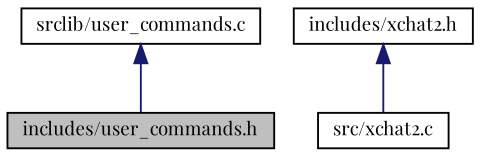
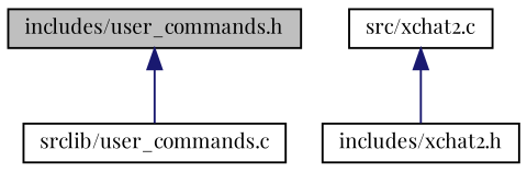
  digraph {
    fontname="Playfair Display"
    node [color=black fillcolor=white fontname="Playfair Display" fontsize=10 shape=record style=filled]
    edge [color=midnightblue dir=back fontname="Playfair Display" fontsize=10 labelfontname=Helvetica labelfontsize=10 style=solid]
    n1 [fillcolor=grey75 fontcolor=black height=0.2 label="includes/user_commands.h" width=0.4]
    n2 [height=0.2 label="srclib/user_commands.c" width=0.4]
    n3 [height=0.2 label="includes/xchat2.h" width=0.4]
    n4 [height=0.2 label="src/xchat2.c" width=0.4]
-   n2 -> n1
-   n3 -> n4
+   n1 -> n2
+   n4 -> n3
  }
